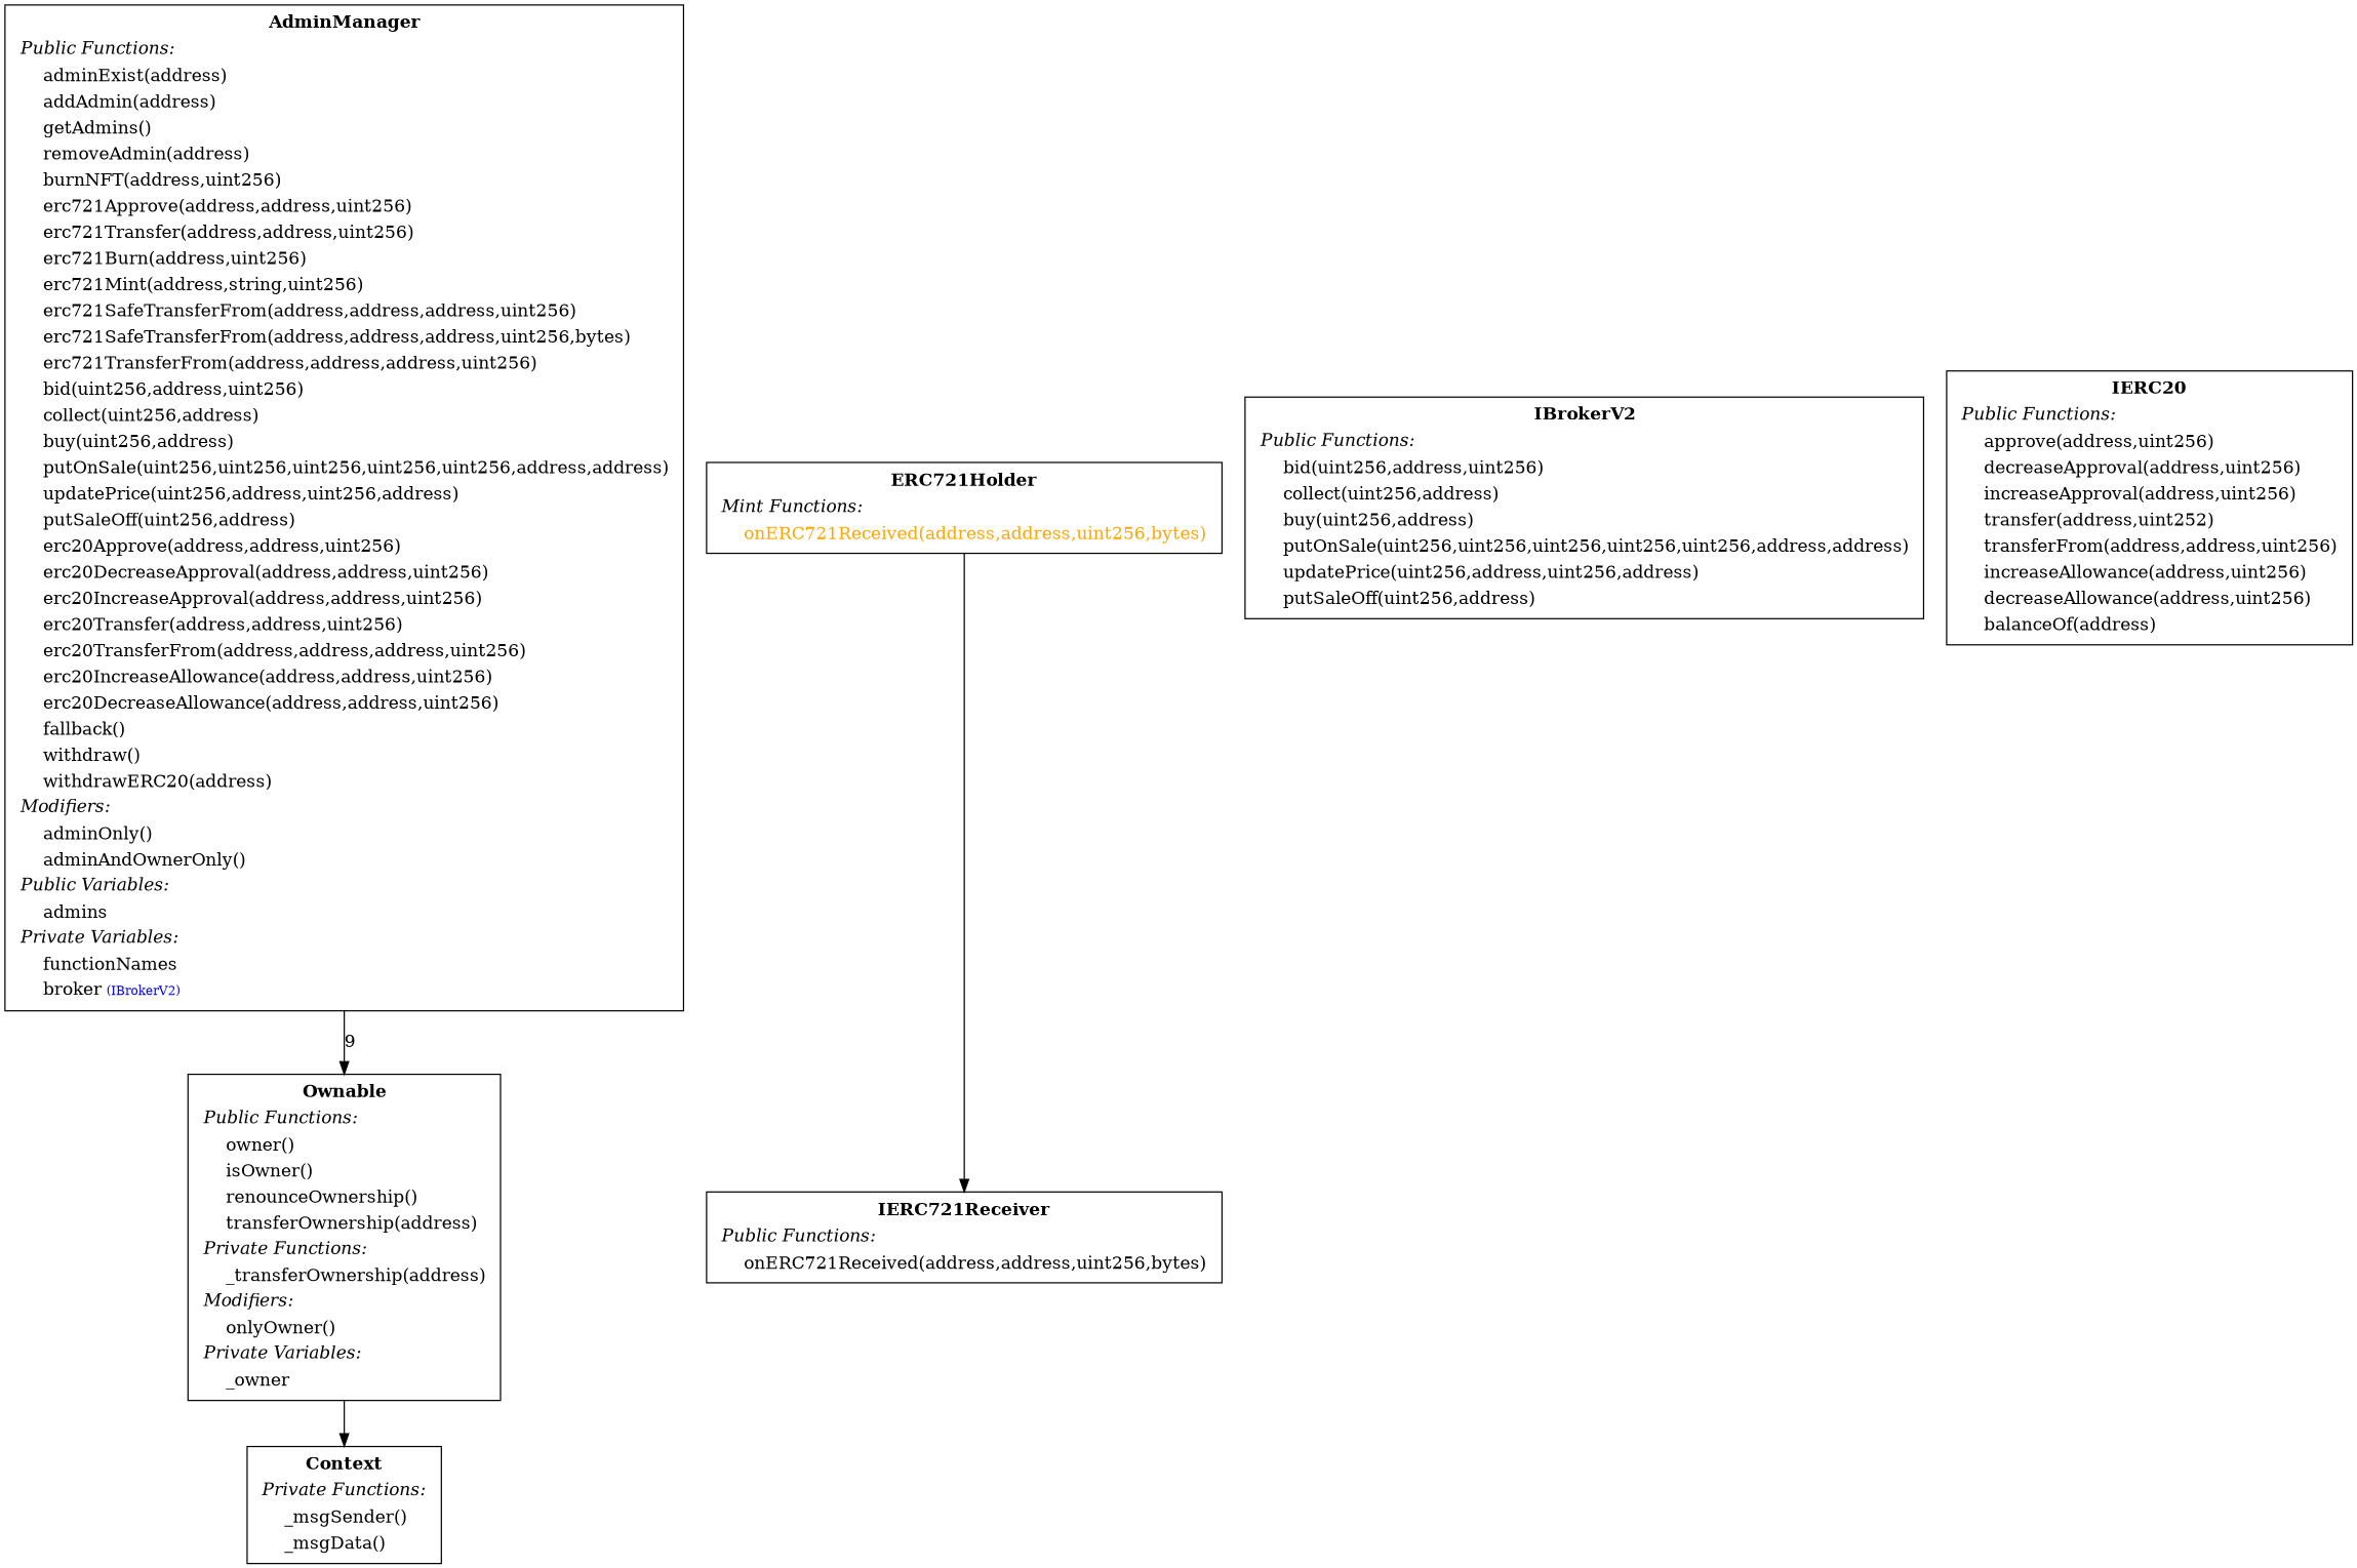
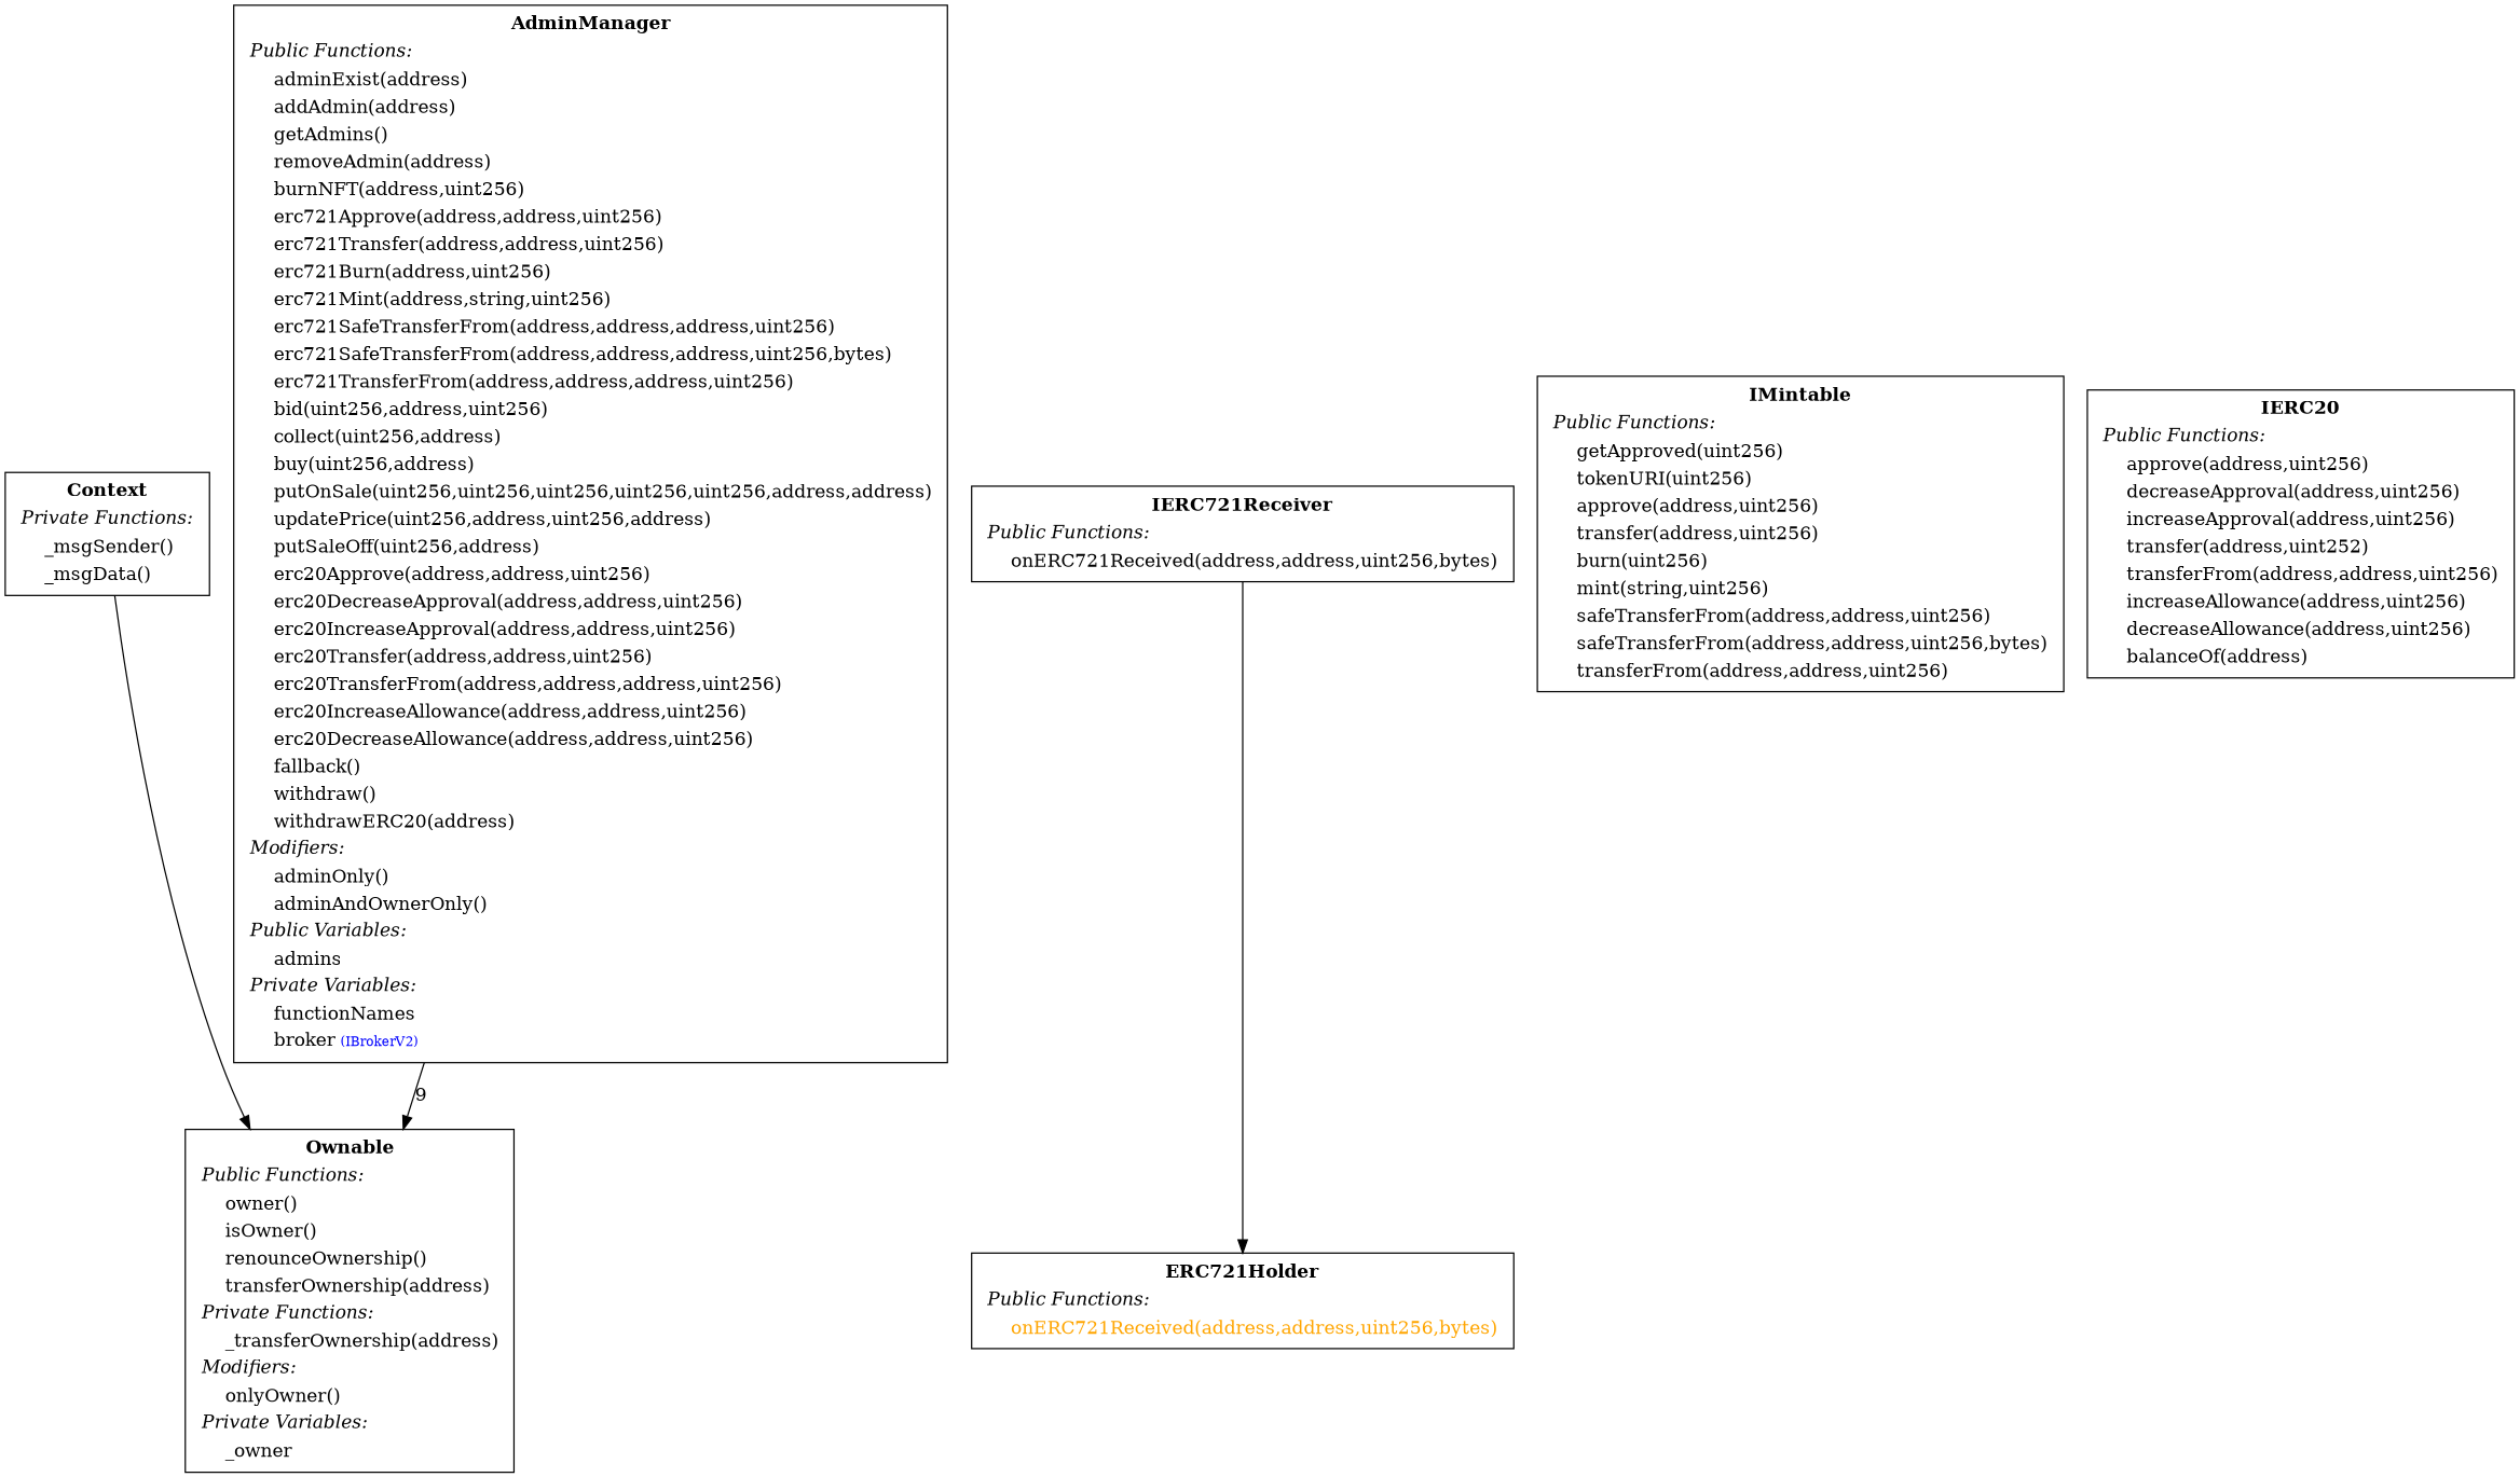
  digraph {
    node [shape=box]
    n1 [label=< <TABLE border="0"><TR><TD align="center"><B>Context</B></TD></TR><TR><TD align="left"><I>Private Functions:</I></TD></TR><TR><TD align="left">    _msgSender()</TD></TR><TR><TD align="left">    _msgData()</TD></TR></TABLE> >]
    n2 [label=< <TABLE border="0"><TR><TD align="center"><B>Ownable</B></TD></TR><TR><TD align="left"><I>Public Functions:</I></TD></TR><TR><TD align="left">    owner()</TD></TR><TR><TD align="left">    isOwner()</TD></TR><TR><TD align="left">    renounceOwnership()</TD></TR><TR><TD align="left">    transferOwnership(address)</TD></TR><TR><TD align="left"><I>Private Functions:</I></TD></TR><TR><TD align="left">    _transferOwnership(address)</TD></TR><TR><TD align="left"><I>Modifiers:</I></TD></TR><TR><TD align="left">    onlyOwner()</TD></TR><TR><TD align="left"><I>Private Variables:</I></TD></TR><TR><TD align="left">    _owner</TD></TR></TABLE> >]
    n3 [label=< <TABLE border="0"><TR><TD align="center"><B>IERC721Receiver</B></TD></TR><TR><TD align="left"><I>Public Functions:</I></TD></TR><TR><TD align="left">    onERC721Received(address,address,uint256,bytes)</TD></TR></TABLE> >]
-   n4 [label=< <TABLE border="0"><TR><TD align="center"><B>ERC721Holder</B></TD></TR><TR><TD align="left"><I>Mint Functions:</I></TD></TR><TR><TD align="left"><font color="#FFA500">    onERC721Received(address,address,uint256,bytes)</font></TD></TR></TABLE> >]
-   n6 [label=< <TABLE border="0"><TR><TD align="center"><B>IBrokerV2</B></TD></TR><TR><TD align="left"><I>Public Functions:</I></TD></TR><TR><TD align="left">    bid(uint256,address,uint256)</TD></TR><TR><TD align="left">    collect(uint256,address)</TD></TR><TR><TD align="left">    buy(uint256,address)</TD></TR><TR><TD align="left">    putOnSale(uint256,uint256,uint256,uint256,uint256,address,address)</TD></TR><TR><TD align="left">    updatePrice(uint256,address,uint256,address)</TD></TR><TR><TD align="left">    putSaleOff(uint256,address)</TD></TR></TABLE> >]
+   n4 [label=< <TABLE border="0"><TR><TD align="center"><B>ERC721Holder</B></TD></TR><TR><TD align="left"><I>Public Functions:</I></TD></TR><TR><TD align="left"><font color="#FFA500">    onERC721Received(address,address,uint256,bytes)</font></TD></TR></TABLE> >]
+   n5 [label=< <TABLE border="0"><TR><TD align="center"><B>IMintable</B></TD></TR><TR><TD align="left"><I>Public Functions:</I></TD></TR><TR><TD align="left">    getApproved(uint256)</TD></TR><TR><TD align="left">    tokenURI(uint256)</TD></TR><TR><TD align="left">    approve(address,uint256)</TD></TR><TR><TD align="left">    transfer(address,uint256)</TD></TR><TR><TD align="left">    burn(uint256)</TD></TR><TR><TD align="left">    mint(string,uint256)</TD></TR><TR><TD align="left">    safeTransferFrom(address,address,uint256)</TD></TR><TR><TD align="left">    safeTransferFrom(address,address,uint256,bytes)</TD></TR><TR><TD align="left">    transferFrom(address,address,uint256)</TD></TR></TABLE> >]
    n7 [label=< <TABLE border="0"><TR><TD align="center"><B>IERC20</B></TD></TR><TR><TD align="left"><I>Public Functions:</I></TD></TR><TR><TD align="left">    approve(address,uint256)</TD></TR><TR><TD align="left">    decreaseApproval(address,uint256)</TD></TR><TR><TD align="left">    increaseApproval(address,uint256)</TD></TR><TR><TD align="left">    transfer(address,uint252)</TD></TR><TR><TD align="left">    transferFrom(address,address,uint256)</TD></TR><TR><TD align="left">    increaseAllowance(address,uint256)</TD></TR><TR><TD align="left">    decreaseAllowance(address,uint256)</TD></TR><TR><TD align="left">    balanceOf(address)</TD></TR></TABLE> >]
    n8 [label=< <TABLE border="0"><TR><TD align="center"><B>AdminManager</B></TD></TR><TR><TD align="left"><I>Public Functions:</I></TD></TR><TR><TD align="left">    adminExist(address)</TD></TR><TR><TD align="left">    addAdmin(address)</TD></TR><TR><TD align="left">    getAdmins()</TD></TR><TR><TD align="left">    removeAdmin(address)</TD></TR><TR><TD align="left">    burnNFT(address,uint256)</TD></TR><TR><TD align="left">    erc721Approve(address,address,uint256)</TD></TR><TR><TD align="left">    erc721Transfer(address,address,uint256)</TD></TR><TR><TD align="left">    erc721Burn(address,uint256)</TD></TR><TR><TD align="left">    erc721Mint(address,string,uint256)</TD></TR><TR><TD align="left">    erc721SafeTransferFrom(address,address,address,uint256)</TD></TR><TR><TD align="left">    erc721SafeTransferFrom(address,address,address,uint256,bytes)</TD></TR><TR><TD align="left">    erc721TransferFrom(address,address,address,uint256)</TD></TR><TR><TD align="left">    bid(uint256,address,uint256)</TD></TR><TR><TD align="left">    collect(uint256,address)</TD></TR><TR><TD align="left">    buy(uint256,address)</TD></TR><TR><TD align="left">    putOnSale(uint256,uint256,uint256,uint256,uint256,address,address)</TD></TR><TR><TD align="left">    updatePrice(uint256,address,uint256,address)</TD></TR><TR><TD align="left">    putSaleOff(uint256,address)</TD></TR><TR><TD align="left">    erc20Approve(address,address,uint256)</TD></TR><TR><TD align="left">    erc20DecreaseApproval(address,address,uint256)</TD></TR><TR><TD align="left">    erc20IncreaseApproval(address,address,uint256)</TD></TR><TR><TD align="left">    erc20Transfer(address,address,uint256)</TD></TR><TR><TD align="left">    erc20TransferFrom(address,address,address,uint256)</TD></TR><TR><TD align="left">    erc20IncreaseAllowance(address,address,uint256)</TD></TR><TR><TD align="left">    erc20DecreaseAllowance(address,address,uint256)</TD></TR><TR><TD align="left">    fallback()</TD></TR><TR><TD align="left">    withdraw()</TD></TR><TR><TD align="left">    withdrawERC20(address)</TD></TR><TR><TD align="left"><I>Modifiers:</I></TD></TR><TR><TD align="left">    adminOnly()</TD></TR><TR><TD align="left">    adminAndOwnerOnly()</TD></TR><TR><TD align="left"><I>Public Variables:</I></TD></TR><TR><TD align="left">    admins</TD></TR><TR><TD align="left"><I>Private Variables:</I></TD></TR><TR><TD align="left">    functionNames</TD></TR><TR><TD align="left">    broker<font color="blue" POINT-SIZE="10"> (IBrokerV2)</font></TD></TR></TABLE> >]
-   n2 -> n1
-   n4 -> n3
+   n1 -> n2
+   n3 -> n4
    n8 -> n2 [label=9]
  }
